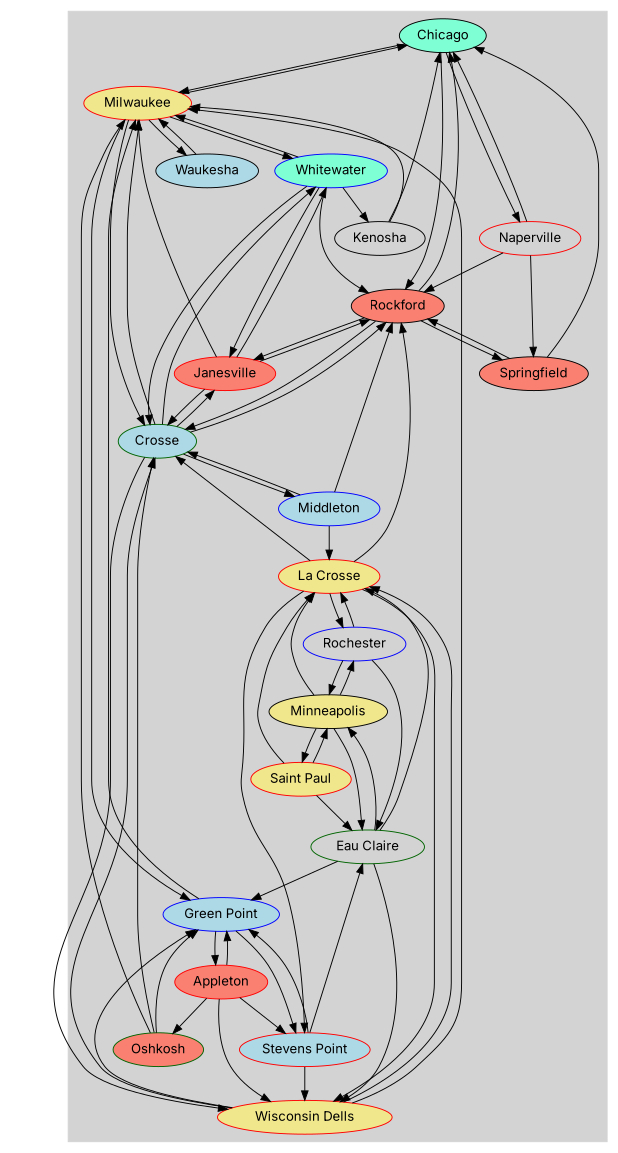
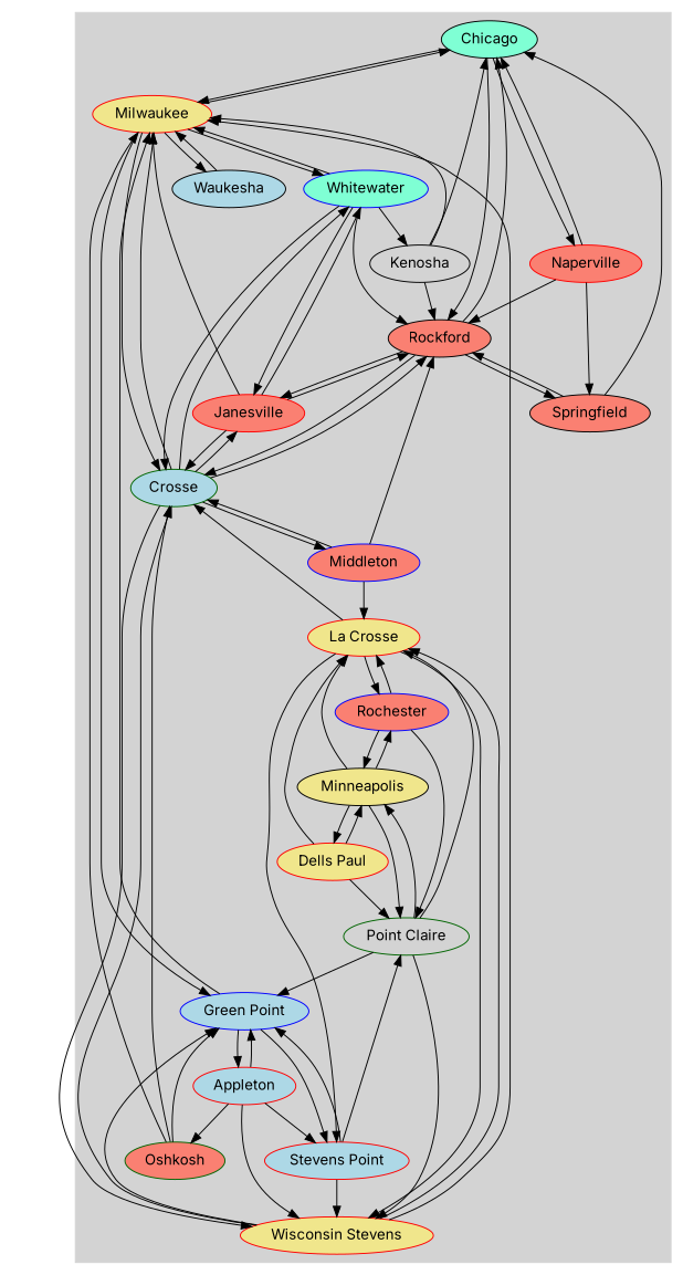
  digraph {
    fontname=Inter
    node [color=red fillcolor=khaki fontname=Inter style=filled]
    edge [fontname=Inter weight=90]
    Chicago [color=black fillcolor=aquamarine]
    Milwaukee
-   Naperville [fillcolor=lightgrey]
+   Naperville [fillcolor=salmon]
    Rockford [color=black fillcolor=salmon]
    Springfield [color=black fillcolor=salmon]
    Waukesha [color=black fillcolor=lightblue]
    n7 [color=darkgreen fillcolor=lightblue label=Crosse]
    n8 [color=blue fillcolor=lightblue label="Green Point"]
    Whitewater [color=blue fillcolor=aquamarine]
    Janesville [fillcolor=salmon]
-   "Wisconsin Dells"
-   Middleton [color=blue fillcolor=lightblue]
-   Appleton [fillcolor=salmon]
+   "Wisconsin Dells" [label="Wisconsin Stevens"]
+   Middleton [color=blue fillcolor=salmon]
+   Appleton [fillcolor=lightblue]
    "Stevens Point" [fillcolor=lightblue]
    Kenosha [color=black fillcolor=lightgrey]
    "La Crosse"
    Oshkosh [color=darkgreen fillcolor=salmon]
-   "Eau Claire" [color=darkgreen fillcolor=lightgrey]
+   "Eau Claire" [color=darkgreen fillcolor=lightgrey label="Point Claire"]
    Minneapolis [color=black]
-   Rochester [color=blue fillcolor=lightgrey]
-   "Saint Paul"
+   Rochester [color=blue fillcolor=salmon]
+   "Saint Paul" [label="Dells Paul"]
    subgraph cluster_1 {
      color=lightgrey
      style=filled
      Chicago
      Milwaukee
      Naperville
      Rockford
      Springfield
      Waukesha
      n7
      n8
      Whitewater
      Janesville
      "Wisconsin Dells"
      Middleton
      Appleton
      "Stevens Point"
      Kenosha
      "La Crosse"
      Oshkosh
      "Eau Claire"
      Minneapolis
      Rochester
      "Saint Paul"
    }
    Chicago -> Milwaukee
    Chicago -> Naperville [weight=35]
    Chicago -> Rockford
    Milwaukee -> Chicago
    Milwaukee -> Waukesha [weight=20]
    Milwaukee -> n7 [weight=80]
    Milwaukee -> n8 [weight=120]
    Milwaukee -> Whitewater [weight=50]
    Naperville -> Chicago [weight=35]
    Naperville -> Rockford [weight=80]
    Naperville -> Springfield [weight=180]
    Rockford -> Chicago
    Rockford -> Springfield [weight=200]
    Rockford -> n7 [weight=75]
    Rockford -> Janesville [weight=35]
    Springfield -> Chicago [weight=200]
    Springfield -> Rockford [weight=200]
    Waukesha -> Milwaukee [weight=20]
    n7 -> Milwaukee [weight=80]
    n7 -> Rockford [weight=75]
    n7 -> Whitewater [weight=45]
    n7 -> Janesville [weight=40]
    n7 -> "Wisconsin Dells" [weight=60]
    n7 -> Middleton [weight=5]
    n8 -> Milwaukee [weight=120]
    n8 -> Appleton [weight=30]
    n8 -> "Stevens Point" [weight=100]
    Whitewater -> Milwaukee [weight=50]
    Whitewater -> Rockford [weight=55]
    Whitewater -> n7 [weight=45]
    Whitewater -> Janesville [weight=20]
    Whitewater -> Kenosha [weight=60]
    Janesville -> Milwaukee [weight=75]
    Janesville -> Rockford [weight=35]
    Janesville -> n7 [weight=40]
    Janesville -> Whitewater [weight=20]
    "Wisconsin Dells" -> Milwaukee [weight=120]
    "Wisconsin Dells" -> n7 [weight=60]
    "Wisconsin Dells" -> n8 [weight=130]
    "Wisconsin Dells" -> "La Crosse"
    Middleton -> Rockford [weight=80]
    Middleton -> n7 [weight=5]
    Middleton -> "La Crosse" [weight=135]
    Appleton -> n8 [weight=30]
    Appleton -> "Wisconsin Dells" [weight=100]
    Appleton -> "Stevens Point" [weight=180]
    Appleton -> Oshkosh [weight=20]
    "Stevens Point" -> n8 [weight=100]
    "Stevens Point" -> "Wisconsin Dells" [weight=80]
    "Stevens Point" -> "Eau Claire" [weight=115]
    Kenosha -> Chicago [weight=65]
    Kenosha -> Milwaukee [weight=40]
-   "La Crosse" -> Rockford
+   Kenosha -> Rockford
    "La Crosse" -> n7 [weight=140]
    "La Crosse" -> "Wisconsin Dells"
    "La Crosse" -> "Stevens Point" [weight=115]
    "La Crosse" -> Rochester [weight=75]
    Oshkosh -> Milwaukee
    Oshkosh -> n7 [weight=85]
    Oshkosh -> n8 [weight=50]
    "Eau Claire" -> n8 [weight=190]
    "Eau Claire" -> "Wisconsin Dells" [weight=125]
    "Eau Claire" -> "La Crosse" [weight=85]
    "Eau Claire" -> Minneapolis
    Minneapolis -> "La Crosse" [weight=160]
    Minneapolis -> "Eau Claire"
    Minneapolis -> Rochester [weight=85]
    Minneapolis -> "Saint Paul" [weight=10]
    Rochester -> "La Crosse" [weight=75]
    Rochester -> "Eau Claire" [weight=95]
    Rochester -> Minneapolis [weight=85]
    "Saint Paul" -> "La Crosse" [weight=150]
    "Saint Paul" -> "Eau Claire" [weight=80]
    "Saint Paul" -> Minneapolis [weight=10]
  }
